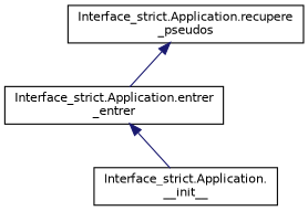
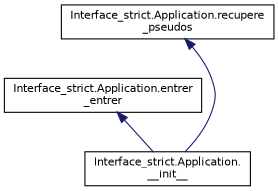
  digraph {
    rankdir=TB
    node [color=black fillcolor=white fontname=Helvetica fontsize=10 shape=record style=filled]
    edge [color=midnightblue dir=back fontname=Helvetica fontsize=10 labelfontname=Helvetica labelfontsize=10 style=solid]
    n1 [height=0.2 label="Interface_strict.Application.entrer\l_entrer" width=0.4]
    n2 [height=0.2 label="Interface_strict.Application.\l__init__" width=0.4]
    n3 [height=0.2 label="Interface_strict.Application.recupere\l_pseudos" width=0.4]
    n1 -> n2
-   n3 -> n1
+   n3 -> n2
  }
